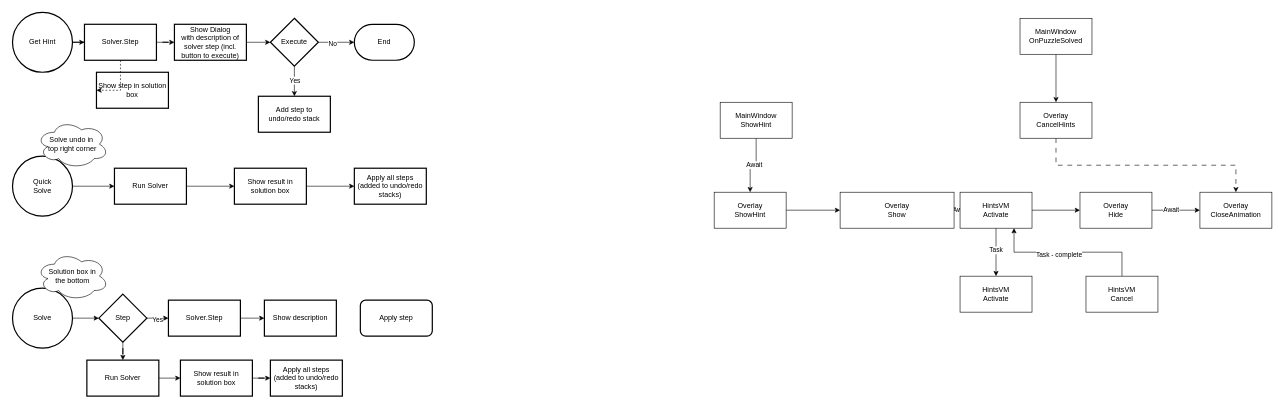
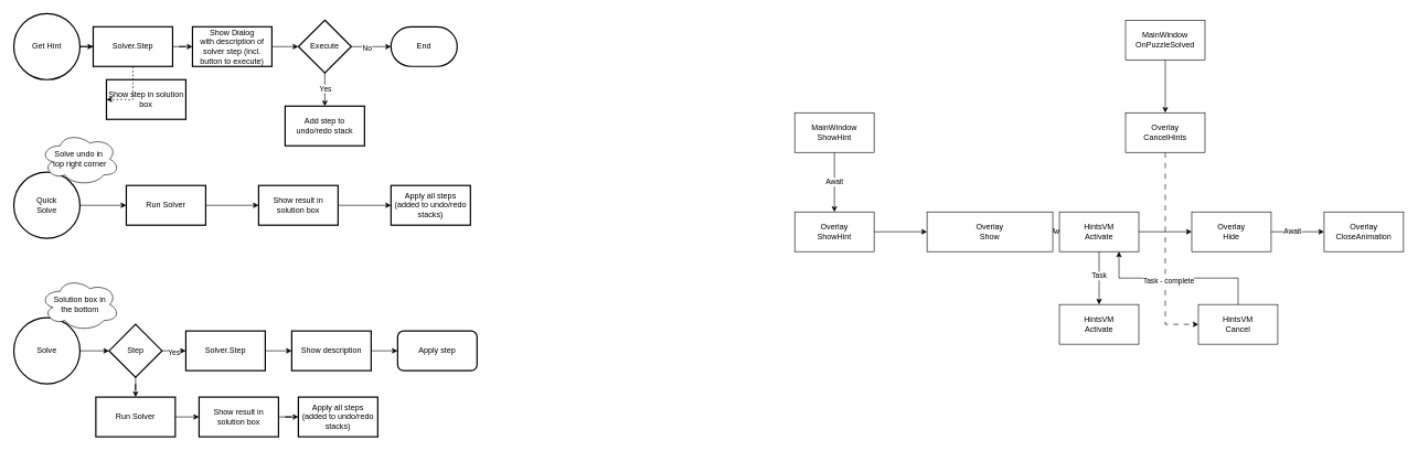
  <mxCell id="0" />
  <mxCell id="1" parent="0" />
  <mxCell id="2" value="" style="edgeStyle=orthogonalEdgeStyle;rounded=0;orthogonalLoop=1;jettySize=auto;html=1;" parent="1" source="3" target="7" edge="1"><mxGeometry relative="1" as="geometry" /></mxCell>
  <mxCell id="3" value="Get Hint" style="strokeWidth=2;html=1;shape=mxgraph.flowchart.start_2;whiteSpace=wrap;" parent="1" vertex="1"><mxGeometry x="20" y="20" width="100" height="100" as="geometry" /></mxCell>
  <mxCell id="4" value="" style="edgeStyle=orthogonalEdgeStyle;rounded=0;orthogonalLoop=1;jettySize=auto;html=1;" parent="1" source="5" target="20" edge="1"><mxGeometry relative="1" as="geometry" /></mxCell>
  <mxCell id="5" value="Quick&lt;div&gt;Solve&lt;/div&gt;" style="strokeWidth=2;html=1;shape=mxgraph.flowchart.start_2;whiteSpace=wrap;" parent="1" vertex="1"><mxGeometry x="20" y="260" width="100" height="100" as="geometry" /></mxCell>
  <mxCell id="6" value="" style="edgeStyle=orthogonalEdgeStyle;rounded=0;orthogonalLoop=1;jettySize=auto;html=1;" parent="1" source="7" target="9" edge="1"><mxGeometry relative="1" as="geometry" /></mxCell>
  <mxCell id="7" value="Solver.Step" style="whiteSpace=wrap;html=1;strokeWidth=2;" parent="1" vertex="1"><mxGeometry x="140" y="40" width="120" height="60" as="geometry" /></mxCell>
  <mxCell id="8" value="" style="edgeStyle=orthogonalEdgeStyle;rounded=0;orthogonalLoop=1;jettySize=auto;html=1;" parent="1" source="9" target="14" edge="1"><mxGeometry relative="1" as="geometry" /></mxCell>
  <mxCell id="9" value="Show Dialog&lt;div&gt;with description of&lt;/div&gt;&lt;div&gt;solver step (incl. button to execute)&lt;/div&gt;" style="whiteSpace=wrap;html=1;strokeWidth=2;" parent="1" vertex="1"><mxGeometry x="290" y="40" width="120" height="60" as="geometry" /></mxCell>
  <mxCell id="10" value="Show step in solution box" style="whiteSpace=wrap;html=1;strokeWidth=2;" parent="1" vertex="1"><mxGeometry x="160" y="120" width="120" height="60" as="geometry" /></mxCell>
  <mxCell id="11" value="" style="endArrow=classic;html=1;rounded=0;exitX=0.5;exitY=1;exitDx=0;exitDy=0;entryX=0;entryY=0.5;entryDx=0;entryDy=0;dashed=1;" parent="1" source="7" target="10" edge="1"><mxGeometry width="50" height="50" relative="1" as="geometry"><mxPoint x="270" y="200" as="sourcePoint" /><mxPoint x="320" y="150" as="targetPoint" /><Array as="points"><mxPoint x="200" y="150" /></Array></mxGeometry></mxCell>
  <mxCell id="12" value="" style="edgeStyle=orthogonalEdgeStyle;rounded=0;orthogonalLoop=1;jettySize=auto;html=1;" parent="1" source="14" target="15" edge="1"><mxGeometry relative="1" as="geometry" /></mxCell>
  <mxCell id="13" value="Yes" style="edgeLabel;html=1;align=center;verticalAlign=middle;resizable=0;points=[];" parent="12" vertex="1" connectable="0"><mxGeometry x="-0.089" relative="1" as="geometry"><mxPoint as="offset" /></mxGeometry></mxCell>
  <mxCell id="14" value="Execute" style="rhombus;whiteSpace=wrap;html=1;strokeWidth=2;" parent="1" vertex="1"><mxGeometry x="450" y="30" width="80" height="80" as="geometry" /></mxCell>
  <mxCell id="15" value="Add step to undo/redo stack" style="whiteSpace=wrap;html=1;strokeWidth=2;" parent="1" vertex="1"><mxGeometry x="430" y="160" width="120" height="60" as="geometry" /></mxCell>
  <mxCell id="16" value="End" style="strokeWidth=2;html=1;shape=mxgraph.flowchart.terminator;whiteSpace=wrap;" parent="1" vertex="1"><mxGeometry x="590" y="40" width="100" height="60" as="geometry" /></mxCell>
  <mxCell id="17" style="edgeStyle=orthogonalEdgeStyle;rounded=0;orthogonalLoop=1;jettySize=auto;html=1;exitX=1;exitY=0.5;exitDx=0;exitDy=0;entryX=0;entryY=0.5;entryDx=0;entryDy=0;entryPerimeter=0;" parent="1" source="14" target="16" edge="1"><mxGeometry relative="1" as="geometry" /></mxCell>
  <mxCell id="18" value="No" style="edgeLabel;html=1;align=center;verticalAlign=middle;resizable=0;points=[];" parent="17" vertex="1" connectable="0"><mxGeometry x="-0.22" y="-1" relative="1" as="geometry"><mxPoint as="offset" /></mxGeometry></mxCell>
  <mxCell id="19" value="" style="edgeStyle=orthogonalEdgeStyle;rounded=0;orthogonalLoop=1;jettySize=auto;html=1;" parent="1" source="20" target="22" edge="1"><mxGeometry relative="1" as="geometry" /></mxCell>
  <mxCell id="20" value="Run Solver" style="whiteSpace=wrap;html=1;strokeWidth=2;" parent="1" vertex="1"><mxGeometry x="190" y="280" width="120" height="60" as="geometry" /></mxCell>
  <mxCell id="21" value="" style="edgeStyle=orthogonalEdgeStyle;rounded=0;orthogonalLoop=1;jettySize=auto;html=1;" parent="1" source="22" target="23" edge="1"><mxGeometry relative="1" as="geometry" /></mxCell>
  <mxCell id="22" value="Show result in solution box" style="whiteSpace=wrap;html=1;strokeWidth=2;" parent="1" vertex="1"><mxGeometry x="390" y="280" width="120" height="60" as="geometry" /></mxCell>
  <mxCell id="23" value="Apply all steps (added to undo/redo stacks)" style="whiteSpace=wrap;html=1;strokeWidth=2;" parent="1" vertex="1"><mxGeometry x="590" y="280" width="120" height="60" as="geometry" /></mxCell>
  <mxCell id="24" value="Solve undo in&amp;nbsp;&lt;div&gt;top right corner&lt;/div&gt;" style="ellipse;shape=cloud;whiteSpace=wrap;html=1;" parent="1" vertex="1"><mxGeometry x="60" y="200" width="120" height="80" as="geometry" /></mxCell>
  <mxCell id="25" value="" style="edgeStyle=orthogonalEdgeStyle;rounded=0;orthogonalLoop=1;jettySize=auto;html=1;" parent="1" source="26" target="31" edge="1"><mxGeometry relative="1" as="geometry" /></mxCell>
  <mxCell id="26" value="&lt;div&gt;Solve&lt;/div&gt;" style="strokeWidth=2;html=1;shape=mxgraph.flowchart.start_2;whiteSpace=wrap;" parent="1" vertex="1"><mxGeometry x="20" y="480" width="100" height="100" as="geometry" /></mxCell>
  <mxCell id="27" value="Solution box in&lt;div&gt;the bottom&lt;/div&gt;" style="ellipse;shape=cloud;whiteSpace=wrap;html=1;" parent="1" vertex="1"><mxGeometry x="60" y="420" width="120" height="80" as="geometry" /></mxCell>
  <mxCell id="28" value="" style="edgeStyle=orthogonalEdgeStyle;rounded=0;orthogonalLoop=1;jettySize=auto;html=1;" parent="1" source="31" target="33" edge="1"><mxGeometry relative="1" as="geometry" /></mxCell>
  <mxCell id="29" value="Yes" style="edgeLabel;html=1;align=center;verticalAlign=middle;resizable=0;points=[];" parent="28" vertex="1" connectable="0"><mxGeometry x="0.033" y="2" relative="1" as="geometry"><mxPoint as="offset" /></mxGeometry></mxCell>
  <mxCell id="30" value="" style="edgeStyle=orthogonalEdgeStyle;rounded=0;orthogonalLoop=1;jettySize=auto;html=1;" parent="1" source="31" target="38" edge="1"><mxGeometry relative="1" as="geometry" /></mxCell>
  <mxCell id="31" value="Step" style="rhombus;whiteSpace=wrap;html=1;strokeWidth=2;" parent="1" vertex="1"><mxGeometry x="164" y="490" width="80" height="80" as="geometry" /></mxCell>
  <mxCell id="32" value="" style="edgeStyle=orthogonalEdgeStyle;rounded=0;orthogonalLoop=1;jettySize=auto;html=1;" parent="1" source="33" target="35" edge="1"><mxGeometry relative="1" as="geometry" /></mxCell>
  <mxCell id="33" value="Solver.Step" style="whiteSpace=wrap;html=1;strokeWidth=2;" parent="1" vertex="1"><mxGeometry x="280" y="500" width="120" height="60" as="geometry" /></mxCell>
+ <mxCell id="34" value="" style="edgeStyle=orthogonalEdgeStyle;rounded=0;orthogonalLoop=1;jettySize=auto;html=1;" parent="1" source="35" target="36" edge="1"><mxGeometry relative="1" as="geometry" /></mxCell>
  <mxCell id="35" value="Show description" style="whiteSpace=wrap;html=1;strokeWidth=2;" parent="1" vertex="1"><mxGeometry x="440" y="500" width="120" height="60" as="geometry" /></mxCell>
  <mxCell id="36" value="Apply step" style="whiteSpace=wrap;html=1;strokeWidth=2;rounded=1;" parent="1" vertex="1"><mxGeometry x="600" y="500" width="120" height="60" as="geometry" /></mxCell>
  <mxCell id="37" style="edgeStyle=orthogonalEdgeStyle;rounded=0;orthogonalLoop=1;jettySize=auto;html=1;exitX=1;exitY=0.5;exitDx=0;exitDy=0;entryX=0;entryY=0.5;entryDx=0;entryDy=0;" parent="1" source="38" target="40" edge="1"><mxGeometry relative="1" as="geometry" /></mxCell>
  <mxCell id="38" value="Run Solver" style="whiteSpace=wrap;html=1;strokeWidth=2;" parent="1" vertex="1"><mxGeometry x="144" y="600" width="120" height="60" as="geometry" /></mxCell>
  <mxCell id="39" value="" style="edgeStyle=orthogonalEdgeStyle;rounded=0;orthogonalLoop=1;jettySize=auto;html=1;" parent="1" source="40" target="41" edge="1"><mxGeometry relative="1" as="geometry" /></mxCell>
  <mxCell id="40" value="Show result in solution box" style="whiteSpace=wrap;html=1;strokeWidth=2;" parent="1" vertex="1"><mxGeometry x="300" y="600" width="120" height="60" as="geometry" /></mxCell>
  <mxCell id="41" value="Apply all steps (added to undo/redo stacks)" style="whiteSpace=wrap;html=1;strokeWidth=2;" parent="1" vertex="1"><mxGeometry x="450" y="600" width="120" height="60" as="geometry" /></mxCell>
  <mxCell id="42" style="edgeStyle=orthogonalEdgeStyle;rounded=0;orthogonalLoop=1;jettySize=auto;html=1;exitX=0.5;exitY=1;exitDx=0;exitDy=0;" edge="1" parent="1" source="44" target="46"><mxGeometry relative="1" as="geometry" /></mxCell>
  <mxCell id="43" value="Await" style="edgeLabel;html=1;align=center;verticalAlign=middle;resizable=0;points=[];" vertex="1" connectable="0" parent="42"><mxGeometry x="-0.022" y="-1" relative="1" as="geometry"><mxPoint as="offset" /></mxGeometry></mxCell>
  <mxCell id="44" value="MainWindow&lt;div&gt;ShowHint&lt;/div&gt;" style="rounded=0;whiteSpace=wrap;html=1;" vertex="1" parent="1"><mxGeometry x="1200" y="170" width="120" height="60" as="geometry" /></mxCell>
  <mxCell id="45" value="" style="edgeStyle=orthogonalEdgeStyle;rounded=0;orthogonalLoop=1;jettySize=auto;html=1;" edge="1" parent="1" source="46" target="49"><mxGeometry relative="1" as="geometry" /></mxCell>
- <mxCell id="46" value="Overlay&lt;div&gt;ShowHint&lt;/div&gt;" style="rounded=0;whiteSpace=wrap;html=1;" vertex="1" parent="1"><mxGeometry x="1190" y="320" width="120" height="60" as="geometry" /></mxCell>
+ <mxCell id="46" value="Overlay&lt;div&gt;ShowHint&lt;/div&gt;" style="rounded=0;whiteSpace=wrap;html=1;" vertex="1" parent="1"><mxGeometry x="1200" y="320" width="120" height="60" as="geometry" /></mxCell>
  <mxCell id="47" value="" style="edgeStyle=orthogonalEdgeStyle;rounded=0;orthogonalLoop=1;jettySize=auto;html=1;" edge="1" parent="1" source="49" target="53"><mxGeometry relative="1" as="geometry" /></mxCell>
  <mxCell id="48" value="Await" style="edgeLabel;html=1;align=center;verticalAlign=middle;resizable=0;points=[];" vertex="1" connectable="0" parent="47"><mxGeometry x="-0.15" y="-1" relative="1" as="geometry"><mxPoint as="offset" /></mxGeometry></mxCell>
  <mxCell id="49" value="Overlay&lt;div&gt;Show&lt;/div&gt;" style="whiteSpace=wrap;html=1;rounded=0;" vertex="1" parent="1"><mxGeometry x="1400" y="320" width="190" height="60" as="geometry" /></mxCell>
  <mxCell id="50" value="" style="edgeStyle=orthogonalEdgeStyle;rounded=0;orthogonalLoop=1;jettySize=auto;html=1;" edge="1" parent="1" source="53" target="56"><mxGeometry relative="1" as="geometry" /></mxCell>
  <mxCell id="51" value="" style="edgeStyle=orthogonalEdgeStyle;rounded=0;orthogonalLoop=1;jettySize=auto;html=1;" edge="1" parent="1" source="53" target="58"><mxGeometry relative="1" as="geometry" /></mxCell>
  <mxCell id="52" value="Task" style="edgeLabel;html=1;align=center;verticalAlign=middle;resizable=0;points=[];" vertex="1" connectable="0" parent="51"><mxGeometry x="-0.1" y="-1" relative="1" as="geometry"><mxPoint as="offset" /></mxGeometry></mxCell>
  <mxCell id="53" value="HintsVM&lt;div&gt;Activate&lt;/div&gt;" style="whiteSpace=wrap;html=1;rounded=0;" vertex="1" parent="1"><mxGeometry x="1600" y="320" width="120" height="60" as="geometry" /></mxCell>
  <mxCell id="54" value="" style="edgeStyle=orthogonalEdgeStyle;rounded=0;orthogonalLoop=1;jettySize=auto;html=1;" edge="1" parent="1" source="56" target="57"><mxGeometry relative="1" as="geometry" /></mxCell>
  <mxCell id="55" value="A&lt;span style=&quot;background-color: light-dark(#ffffff, var(--ge-dark-color, #121212)); color: light-dark(rgb(0, 0, 0), rgb(255, 255, 255));&quot;&gt;wait&lt;/span&gt;" style="edgeLabel;html=1;align=center;verticalAlign=middle;resizable=0;points=[];" vertex="1" connectable="0" parent="54"><mxGeometry x="-0.225" y="2" relative="1" as="geometry"><mxPoint as="offset" /></mxGeometry></mxCell>
  <mxCell id="56" value="Overlay&lt;div&gt;Hide&lt;/div&gt;" style="whiteSpace=wrap;html=1;rounded=0;" vertex="1" parent="1"><mxGeometry x="1800" y="320" width="120" height="60" as="geometry" /></mxCell>
  <mxCell id="57" value="Overlay&lt;div&gt;CloseAnimation&lt;/div&gt;" style="whiteSpace=wrap;html=1;rounded=0;" vertex="1" parent="1"><mxGeometry x="2000" y="320" width="120" height="60" as="geometry" /></mxCell>
  <mxCell id="58" value="HintsVM&lt;div&gt;Activate&lt;/div&gt;" style="whiteSpace=wrap;html=1;rounded=0;" vertex="1" parent="1"><mxGeometry x="1600" y="460" width="120" height="60" as="geometry" /></mxCell>
  <mxCell id="59" value="" style="edgeStyle=orthogonalEdgeStyle;rounded=0;orthogonalLoop=1;jettySize=auto;html=1;" edge="1" parent="1" source="60" target="62"><mxGeometry relative="1" as="geometry" /></mxCell>
  <mxCell id="60" value="MainWindow&lt;div&gt;OnPuzzleSolved&lt;/div&gt;" style="rounded=0;whiteSpace=wrap;html=1;" vertex="1" parent="1"><mxGeometry x="1700" y="30" width="120" height="60" as="geometry" /></mxCell>
- <mxCell id="61" style="edgeStyle=orthogonalEdgeStyle;rounded=0;orthogonalLoop=1;jettySize=auto;html=1;exitX=0.5;exitY=1;exitDx=0;exitDy=0;dashed=1;dashPattern=8 8;" edge="1" parent="1" source="62" target="57"><mxGeometry relative="1" as="geometry" /></mxCell>
+ <mxCell id="61" style="edgeStyle=orthogonalEdgeStyle;rounded=0;orthogonalLoop=1;jettySize=auto;html=1;exitX=0.5;exitY=1;exitDx=0;exitDy=0;entryX=0;entryY=0.5;entryDx=0;entryDy=0;dashed=1;dashPattern=8 8;" edge="1" parent="1" source="62" target="65"><mxGeometry relative="1" as="geometry" /></mxCell>
  <mxCell id="62" value="Overlay&lt;div&gt;CancelHints&lt;/div&gt;" style="whiteSpace=wrap;html=1;rounded=0;" vertex="1" parent="1"><mxGeometry x="1700" y="170" width="120" height="60" as="geometry" /></mxCell>
  <mxCell id="63" style="edgeStyle=orthogonalEdgeStyle;rounded=0;orthogonalLoop=1;jettySize=auto;html=1;exitX=0.5;exitY=0;exitDx=0;exitDy=0;entryX=0.75;entryY=1;entryDx=0;entryDy=0;" edge="1" parent="1" source="65" target="53"><mxGeometry relative="1" as="geometry" /></mxCell>
  <mxCell id="64" value="Task - complete" style="edgeLabel;html=1;align=center;verticalAlign=middle;resizable=0;points=[];" vertex="1" connectable="0" parent="63"><mxGeometry x="0.123" y="3" relative="1" as="geometry"><mxPoint as="offset" /></mxGeometry></mxCell>
  <mxCell id="65" value="HintsVM&lt;div&gt;Cancel&lt;/div&gt;" style="whiteSpace=wrap;html=1;rounded=0;" vertex="1" parent="1"><mxGeometry x="1810" y="460" width="120" height="60" as="geometry" /></mxCell>
